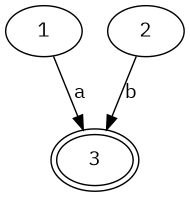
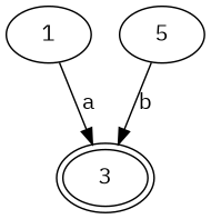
  digraph {
    fontname="IBM Plex Mono"
    node [fontname="IBM Plex Mono"]
    edge [fontname="IBM Plex Mono"]
    1 [role=start]
    3 [peripheries=2 role=end]
-   2
+   2 [label=5]
    1 -> 3 [label=a]
    2 -> 3 [label=b]
  }
